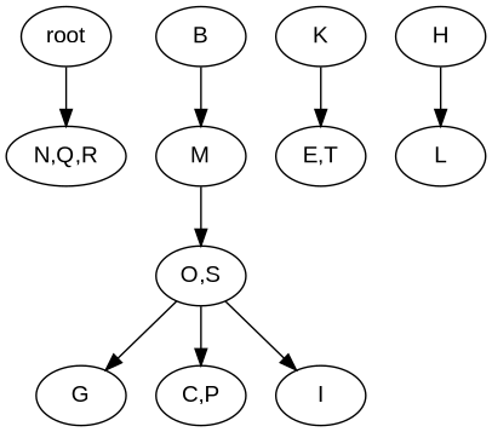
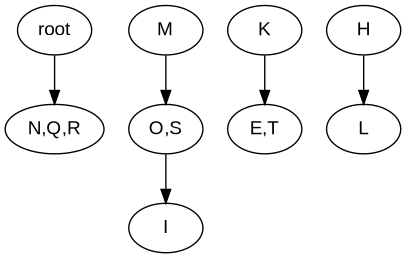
  strict digraph {
    fontname="Liberation Sans"
    node [fontname="Liberation Sans"]
    edge [fontname="Liberation Sans"]
    n1 [label=root]
    n2 [label="N,Q,R"]
-   n3 [label=B]
    n4 [label=M]
    n5 [label=K]
    n6 [label="E,T"]
    n7 [label="O,S"]
-   n8 [label=G]
-   n9 [label="C,P"]
    n10 [label=I]
    n11 [label=H]
    n12 [label=L]
    n1 -> n2
-   n3 -> n4
    n4 -> n7
    n5 -> n6
-   n7 -> n8
-   n7 -> n9
    n7 -> n10
    n11 -> n12
  }
